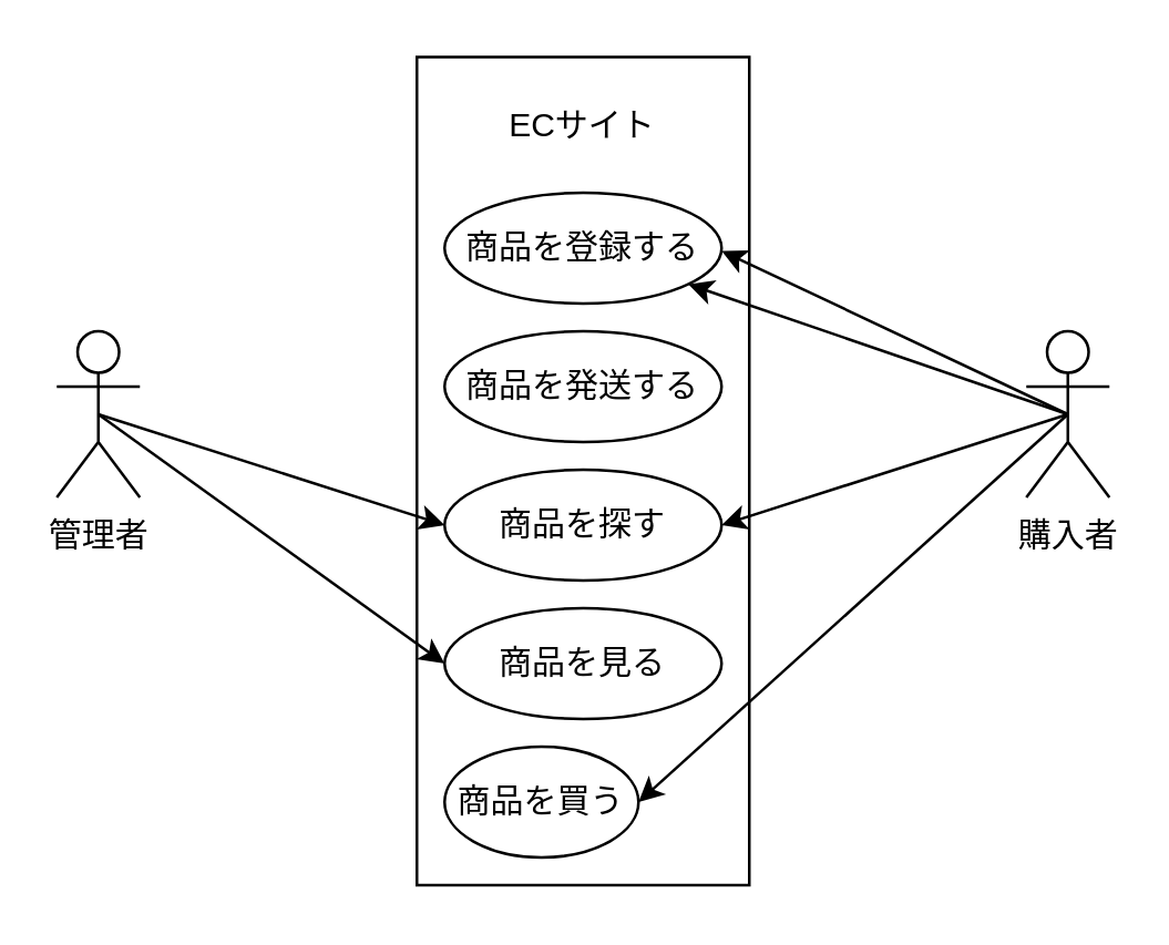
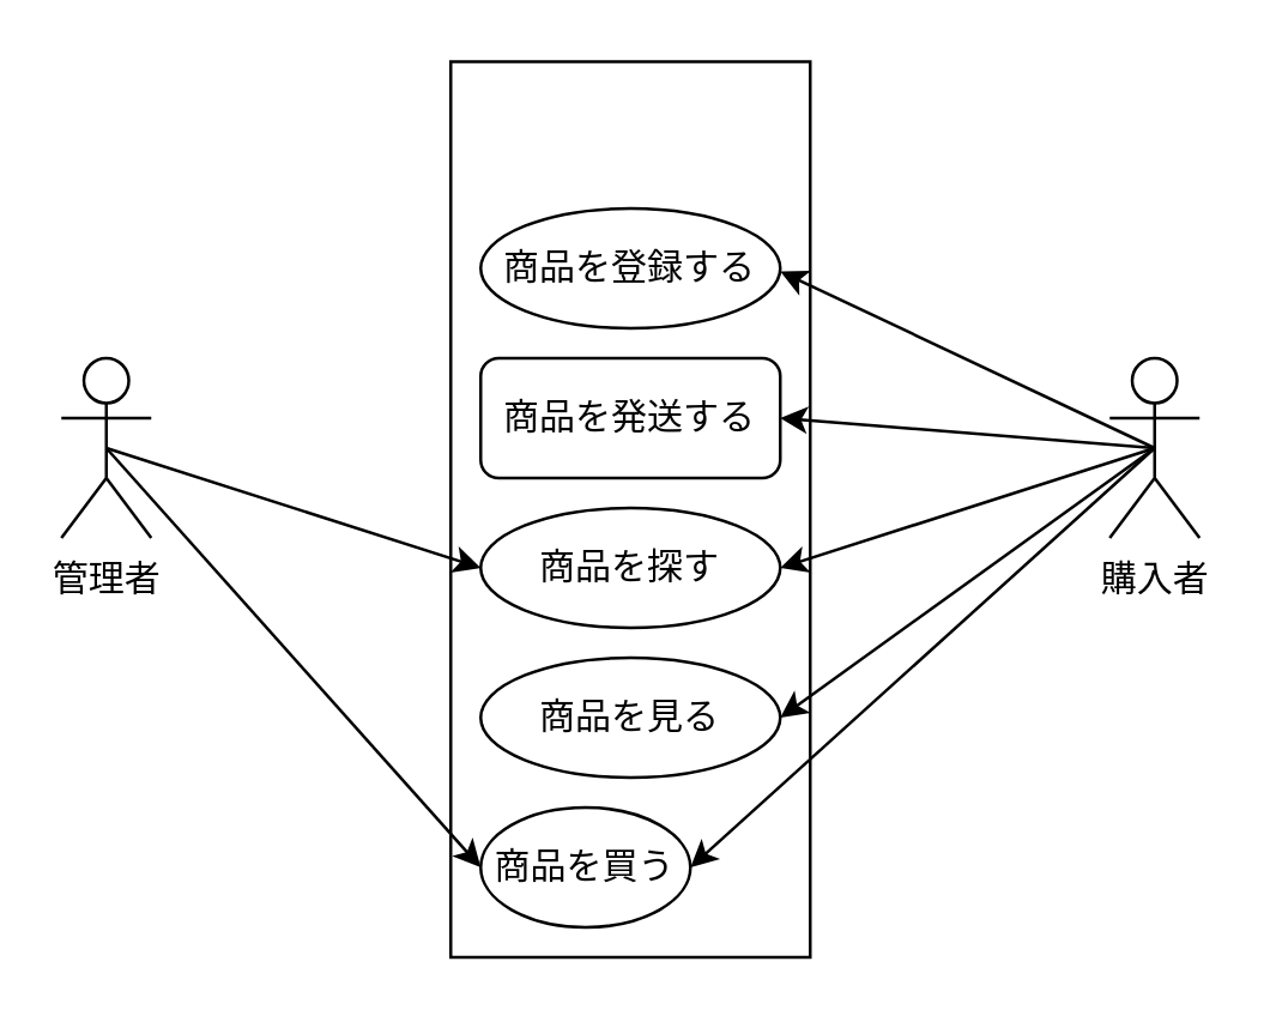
  <mxCell id="0" />
  <mxCell id="1" parent="0" />
  <mxCell id="2" value="" style="rounded=0;whiteSpace=wrap;html=1;" parent="1" vertex="1"><mxGeometry x="150" y="20" width="120" height="299" as="geometry" /></mxCell>
  <mxCell id="3" style="edgeStyle=none;html=1;exitX=0.5;exitY=0.5;exitDx=0;exitDy=0;exitPerimeter=0;entryX=0;entryY=0.5;entryDx=0;entryDy=0;" parent="1" source="6" target="15" edge="1"><mxGeometry relative="1" as="geometry" /></mxCell>
- <mxCell id="4" style="edgeStyle=none;html=1;exitX=0.5;exitY=0.5;exitDx=0;exitDy=0;exitPerimeter=0;entryX=0;entryY=0.5;entryDx=0;entryDy=0;" parent="1" source="6" target="16" edge="1"><mxGeometry relative="1" as="geometry" /></mxCell>
+ <mxCell id="5" style="edgeStyle=none;html=1;exitX=0.5;exitY=0.5;exitDx=0;exitDy=0;exitPerimeter=0;entryX=0;entryY=0.5;entryDx=0;entryDy=0;" parent="1" source="6" target="17" edge="1"><mxGeometry relative="1" as="geometry" /></mxCell>
  <mxCell id="6" value="管理者" style="shape=umlActor;verticalLabelPosition=bottom;verticalAlign=top;html=1;outlineConnect=0;" parent="1" vertex="1"><mxGeometry x="20" y="119" width="30" height="60" as="geometry" /></mxCell>
  <mxCell id="7" style="edgeStyle=none;html=1;exitX=0.5;exitY=0.5;exitDx=0;exitDy=0;exitPerimeter=0;" parent="1" source="12" edge="1"><mxGeometry relative="1" as="geometry"><mxPoint x="260" y="90" as="targetPoint" /></mxGeometry></mxCell>
- <mxCell id="8" style="edgeStyle=none;html=1;exitX=0.5;exitY=0.5;exitDx=0;exitDy=0;exitPerimeter=0;" parent="1" source="12" target="13" edge="1"><mxGeometry relative="1" as="geometry" /></mxCell>
+ <mxCell id="8" style="edgeStyle=none;html=1;exitX=0.5;exitY=0.5;exitDx=0;exitDy=0;exitPerimeter=0;entryX=1;entryY=0.5;entryDx=0;entryDy=0;" parent="1" source="12" target="14" edge="1"><mxGeometry relative="1" as="geometry" /></mxCell>
  <mxCell id="9" style="edgeStyle=none;html=1;exitX=0.5;exitY=0.5;exitDx=0;exitDy=0;exitPerimeter=0;entryX=1;entryY=0.5;entryDx=0;entryDy=0;" parent="1" source="12" target="15" edge="1"><mxGeometry relative="1" as="geometry" /></mxCell>
+ <mxCell id="10" style="edgeStyle=none;html=1;exitX=0.5;exitY=0.5;exitDx=0;exitDy=0;exitPerimeter=0;entryX=1;entryY=0.5;entryDx=0;entryDy=0;" parent="1" source="12" target="16" edge="1"><mxGeometry relative="1" as="geometry" /></mxCell>
  <mxCell id="11" style="edgeStyle=none;html=1;exitX=0.5;exitY=0.5;exitDx=0;exitDy=0;exitPerimeter=0;entryX=1;entryY=0.5;entryDx=0;entryDy=0;" parent="1" source="12" target="17" edge="1"><mxGeometry relative="1" as="geometry" /></mxCell>
  <mxCell id="12" value="購入者" style="shape=umlActor;verticalLabelPosition=bottom;verticalAlign=top;html=1;outlineConnect=0;" parent="1" vertex="1"><mxGeometry x="370" y="119" width="30" height="60" as="geometry" /></mxCell>
  <mxCell id="13" value="商品を登録する" style="ellipse;whiteSpace=wrap;html=1;" parent="1" vertex="1"><mxGeometry x="160" y="69" width="100" height="40" as="geometry" /></mxCell>
- <mxCell id="14" value="商品を発送する" style="ellipse;whiteSpace=wrap;html=1;" parent="1" vertex="1"><mxGeometry x="160" y="119" width="100" height="40" as="geometry" /></mxCell>
+ <mxCell id="14" value="商品を発送する" style="whiteSpace=wrap;html=1;rounded=1;" parent="1" vertex="1"><mxGeometry x="160" y="119" width="100" height="40" as="geometry" /></mxCell>
  <mxCell id="15" value="商品を探す" style="ellipse;whiteSpace=wrap;html=1;" parent="1" vertex="1"><mxGeometry x="160" y="169" width="100" height="40" as="geometry" /></mxCell>
  <mxCell id="16" value="商品を見る" style="ellipse;whiteSpace=wrap;html=1;" parent="1" vertex="1"><mxGeometry x="160" y="219" width="100" height="40" as="geometry" /></mxCell>
  <mxCell id="17" value="商品を買う" style="ellipse;whiteSpace=wrap;html=1;" parent="1" vertex="1"><mxGeometry x="160" y="269" width="70" height="40" as="geometry" /></mxCell>
- <mxCell id="18" value="ECサイト" style="text;html=1;strokeColor=none;fillColor=none;align=center;verticalAlign=middle;whiteSpace=wrap;rounded=0;" parent="1" vertex="1"><mxGeometry x="165" y="30" width="90" height="30" as="geometry" /></mxCell>
